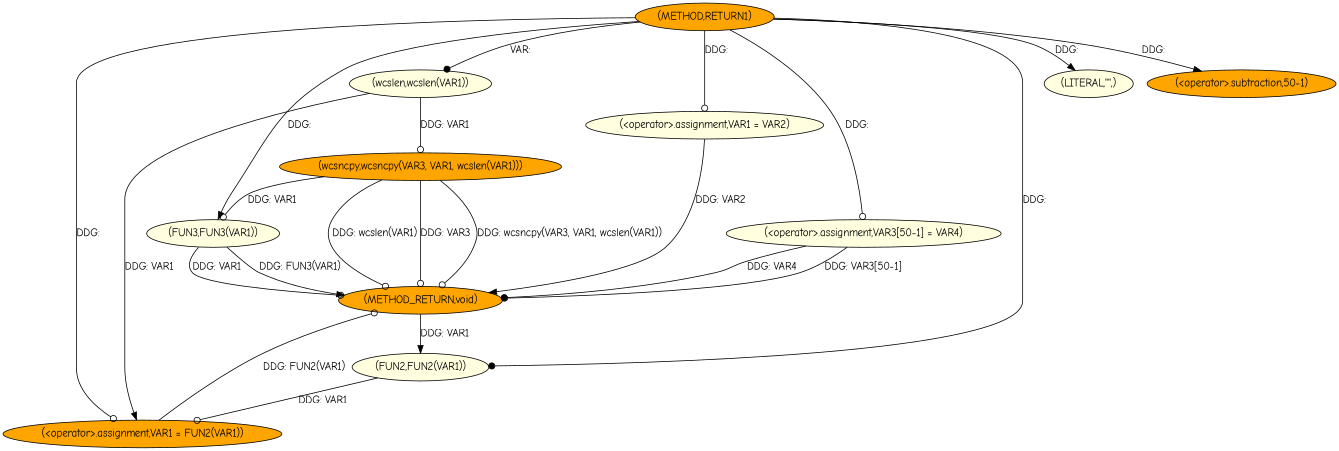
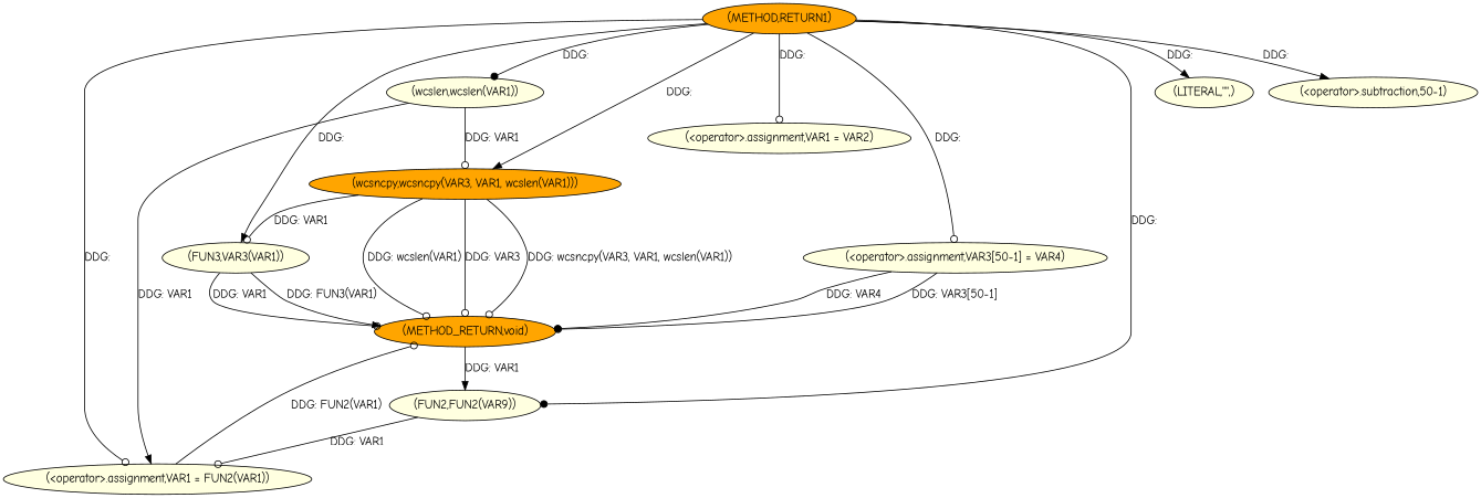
  digraph {
    fontname="Comic Neue"
    node [fillcolor=lightyellow fontname="Comic Neue" style=filled]
    edge [arrowhead=odot fontname="Comic Neue"]
    n1 [fillcolor=orange label="(METHOD,RETURN1)"]
    n2 [label="(<operator>.assignment,VAR1 = VAR2)"]
-   n3 [fillcolor=orange label="(<operator>.assignment,VAR1 = FUN2(VAR1))"]
-   n4 [label="(FUN2,FUN2(VAR1))"]
+   n3 [label="(<operator>.assignment,VAR1 = FUN2(VAR1))"]
+   n4 [label="(FUN2,FUN2(VAR9))"]
    n5 [label="(LITERAL,\"\",)"]
    n6 [fillcolor=orange label="(wcsncpy,wcsncpy(VAR3, VAR1, wcslen(VAR1)))"]
    n7 [label="(wcslen,wcslen(VAR1))"]
    n8 [label="(<operator>.assignment,VAR3[50-1] = VAR4)"]
-   n9 [fillcolor=orange label="(<operator>.subtraction,50-1)"]
-   n10 [label="(FUN3,FUN3(VAR1))"]
+   n9 [label="(<operator>.subtraction,50-1)"]
+   n10 [label="(FUN3,VAR3(VAR1))"]
    n11 [fillcolor=orange label="(METHOD_RETURN,void)"]
    n1 -> n2 [label="DDG: "]
    n1 -> n3 [label="DDG: "]
    n1 -> n4 [arrowhead=dot label="DDG: "]
    n1 -> n5 [arrowhead=normal label="DDG: "]
-   n1 -> n7 [arrowhead=dot label="VAR: "]
+   n1 -> n6 [arrowhead=normal label="DDG: "]
+   n1 -> n7 [arrowhead=dot label="DDG: "]
    n1 -> n8 [label="DDG: "]
    n1 -> n9 [arrowhead=normal label="DDG: "]
    n1 -> n10 [arrowhead=normal label="DDG: "]
-   n2 -> n11 [arrowhead=normal label="DDG: VAR2"]
    n3 -> n11 [label="DDG: FUN2(VAR1)"]
    n4 -> n3 [label="DDG: VAR1"]
    n6 -> n10 [label="DDG: VAR1"]
    n6 -> n11 [label="DDG: VAR3"]
    n6 -> n11 [label="DDG: wcsncpy(VAR3, VAR1, wcslen(VAR1))"]
    n6 -> n11 [label="DDG: wcslen(VAR1)"]
    n7 -> n3 [arrowhead=normal label="DDG: VAR1"]
    n7 -> n6 [label="DDG: VAR1"]
    n8 -> n11 [label="DDG: VAR3[50-1]"]
    n8 -> n11 [arrowhead=dot label="DDG: VAR4"]
    n10 -> n11 [label="DDG: VAR1"]
    n10 -> n11 [arrowhead=normal label="DDG: FUN3(VAR1)"]
    n11 -> n4 [arrowhead=normal label="DDG: VAR1"]
  }
